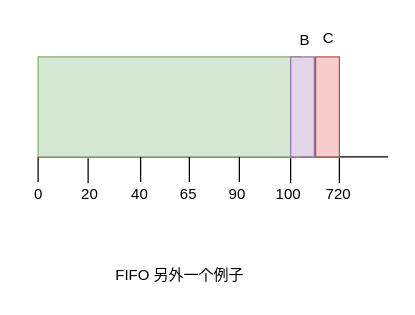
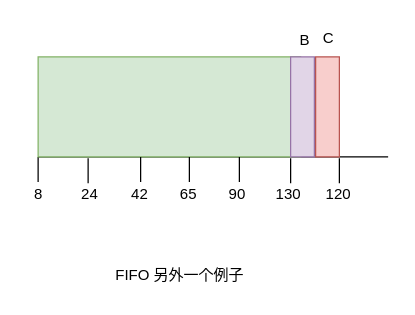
  <mxCell id="0" />
  <mxCell id="1" parent="0" />
  <mxCell id="2" style="edgeStyle=orthogonalEdgeStyle;rounded=0;orthogonalLoop=1;jettySize=auto;html=1;exitX=0;exitY=1;exitDx=0;exitDy=0;endArrow=none;endFill=0;" edge="1" parent="1" source="12"><mxGeometry relative="1" as="geometry"><mxPoint x="30" y="145" as="targetPoint" /></mxGeometry></mxCell>
  <mxCell id="3" value="" style="endArrow=none;html=1;" edge="1" parent="1"><mxGeometry width="50" height="50" relative="1" as="geometry"><mxPoint x="30" y="125" as="sourcePoint" /><mxPoint x="310" y="125" as="targetPoint" /></mxGeometry></mxCell>
  <mxCell id="4" value="90" style="text;html=1;align=center;verticalAlign=middle;resizable=0;points=[];autosize=1;" vertex="1" parent="1"><mxGeometry x="174" y="145" width="30" height="20" as="geometry" /></mxCell>
- <mxCell id="5" value="100" style="text;html=1;align=center;verticalAlign=middle;resizable=0;points=[];autosize=1;" vertex="1" parent="1"><mxGeometry x="210" y="145" width="40" height="20" as="geometry" /></mxCell>
- <mxCell id="6" value="720" style="text;html=1;align=center;verticalAlign=middle;resizable=0;points=[];autosize=1;" vertex="1" parent="1"><mxGeometry x="250" y="145" width="40" height="20" as="geometry" /></mxCell>
+ <mxCell id="5" value="130" style="text;html=1;align=center;verticalAlign=middle;resizable=0;points=[];autosize=1;" vertex="1" parent="1"><mxGeometry x="210" y="145" width="40" height="20" as="geometry" /></mxCell>
+ <mxCell id="6" value="120" style="text;html=1;align=center;verticalAlign=middle;resizable=0;points=[];autosize=1;" vertex="1" parent="1"><mxGeometry x="250" y="145" width="40" height="20" as="geometry" /></mxCell>
  <mxCell id="7" value="FIFO 另外一个例子" style="text;html=1;align=center;verticalAlign=middle;resizable=0;points=[];autosize=1;" vertex="1" parent="1"><mxGeometry x="83" y="210" width="120" height="20" as="geometry" /></mxCell>
- <mxCell id="8" value="0" style="text;html=1;align=center;verticalAlign=middle;resizable=0;points=[];autosize=1;" vertex="1" parent="1"><mxGeometry x="20" y="145" width="20" height="20" as="geometry" /></mxCell>
- <mxCell id="9" value="20" style="text;html=1;align=center;verticalAlign=middle;resizable=0;points=[];autosize=1;" vertex="1" parent="1"><mxGeometry x="59" y="146" width="23" height="18" as="geometry" /></mxCell>
- <mxCell id="10" value="40" style="text;html=1;align=center;verticalAlign=middle;resizable=0;points=[];autosize=1;" vertex="1" parent="1"><mxGeometry x="99" y="146" width="23" height="18" as="geometry" /></mxCell>
+ <mxCell id="8" value="8" style="text;html=1;align=center;verticalAlign=middle;resizable=0;points=[];autosize=1;" vertex="1" parent="1"><mxGeometry x="20" y="145" width="20" height="20" as="geometry" /></mxCell>
+ <mxCell id="9" value="24" style="text;html=1;align=center;verticalAlign=middle;resizable=0;points=[];autosize=1;" vertex="1" parent="1"><mxGeometry x="59" y="146" width="23" height="18" as="geometry" /></mxCell>
+ <mxCell id="10" value="42" style="text;html=1;align=center;verticalAlign=middle;resizable=0;points=[];autosize=1;" vertex="1" parent="1"><mxGeometry x="99" y="146" width="23" height="18" as="geometry" /></mxCell>
  <mxCell id="11" value="65" style="text;html=1;align=center;verticalAlign=middle;resizable=0;points=[];autosize=1;" vertex="1" parent="1"><mxGeometry x="135" y="145" width="30" height="20" as="geometry" /></mxCell>
  <mxCell id="12" value="" style="rounded=0;whiteSpace=wrap;html=1;fillColor=#d5e8d4;strokeColor=#82b366;" vertex="1" parent="1"><mxGeometry x="30" y="45" width="210" height="80" as="geometry" /></mxCell>
  <mxCell id="13" value="" style="rounded=0;whiteSpace=wrap;html=1;fillColor=#e1d5e7;strokeColor=#9673a6;" vertex="1" parent="1"><mxGeometry x="232" y="45" width="19" height="80" as="geometry" /></mxCell>
  <mxCell id="14" value="B" style="text;html=1;align=center;verticalAlign=middle;resizable=0;points=[];autosize=1;" vertex="1" parent="1"><mxGeometry x="233" y="22" width="20" height="20" as="geometry" /></mxCell>
  <mxCell id="15" value="" style="rounded=0;whiteSpace=wrap;html=1;fillColor=#f8cecc;strokeColor=#b85450;" vertex="1" parent="1"><mxGeometry x="252" y="45" width="19" height="80" as="geometry" /></mxCell>
  <mxCell id="16" style="edgeStyle=orthogonalEdgeStyle;rounded=0;orthogonalLoop=1;jettySize=auto;html=1;exitX=0;exitY=1;exitDx=0;exitDy=0;endArrow=none;endFill=0;" edge="1" parent="1"><mxGeometry relative="1" as="geometry"><mxPoint x="70" y="146" as="targetPoint" /><mxPoint x="70" y="126" as="sourcePoint" /></mxGeometry></mxCell>
  <mxCell id="17" style="edgeStyle=orthogonalEdgeStyle;rounded=0;orthogonalLoop=1;jettySize=auto;html=1;exitX=0;exitY=1;exitDx=0;exitDy=0;endArrow=none;endFill=0;" edge="1" parent="1"><mxGeometry relative="1" as="geometry"><mxPoint x="112" y="145" as="targetPoint" /><mxPoint x="112" y="125" as="sourcePoint" /></mxGeometry></mxCell>
  <mxCell id="18" style="edgeStyle=orthogonalEdgeStyle;rounded=0;orthogonalLoop=1;jettySize=auto;html=1;exitX=0;exitY=1;exitDx=0;exitDy=0;endArrow=none;endFill=0;" edge="1" parent="1"><mxGeometry relative="1" as="geometry"><mxPoint x="151" y="145" as="targetPoint" /><mxPoint x="151" y="125" as="sourcePoint" /></mxGeometry></mxCell>
  <mxCell id="19" style="edgeStyle=orthogonalEdgeStyle;rounded=0;orthogonalLoop=1;jettySize=auto;html=1;exitX=0;exitY=1;exitDx=0;exitDy=0;endArrow=none;endFill=0;" edge="1" parent="1"><mxGeometry relative="1" as="geometry"><mxPoint x="191" y="145" as="targetPoint" /><mxPoint x="191" y="125" as="sourcePoint" /></mxGeometry></mxCell>
  <mxCell id="20" style="edgeStyle=orthogonalEdgeStyle;rounded=0;orthogonalLoop=1;jettySize=auto;html=1;exitX=0;exitY=1;exitDx=0;exitDy=0;endArrow=none;endFill=0;" edge="1" parent="1"><mxGeometry relative="1" as="geometry"><mxPoint x="232" y="146" as="targetPoint" /><mxPoint x="232" y="126" as="sourcePoint" /></mxGeometry></mxCell>
  <mxCell id="21" style="edgeStyle=orthogonalEdgeStyle;rounded=0;orthogonalLoop=1;jettySize=auto;html=1;exitX=0;exitY=1;exitDx=0;exitDy=0;endArrow=none;endFill=0;" edge="1" parent="1"><mxGeometry relative="1" as="geometry"><mxPoint x="271" y="146" as="targetPoint" /><mxPoint x="271" y="126" as="sourcePoint" /></mxGeometry></mxCell>
  <mxCell id="22" value="C" style="text;html=1;align=center;verticalAlign=middle;resizable=0;points=[];autosize=1;" vertex="1" parent="1"><mxGeometry x="252" y="20" width="20" height="20" as="geometry" /></mxCell>
